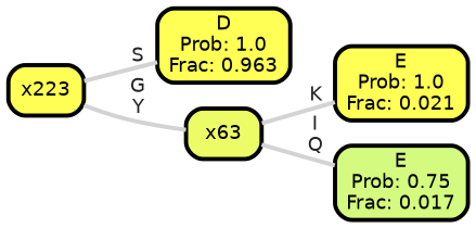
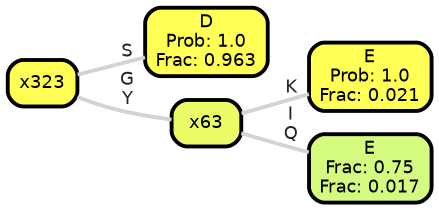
  graph {
    ranksep="0 equally"
    splines=straight
    rankdir=LR
    node [color=black fillcolor="#ffff55" fontcolor=black fontname=helvetica penwidth=3 shape=box style="filled, rounded"]
    edge [color=lightgray fontcolor=grey14 fontname=helvetica fontweight=bold penwidth=3]
    n1 [label="D\nProb: 1.0\nFrac: 0.963"]
-   n2 [fillcolor="#fefe55" label=x223]
+   n2 [fillcolor="#fefe55" label=x323]
    n3 [fillcolor="#ecfc67" label=x63]
    n4 [label="E\nProb: 1.0\nFrac: 0.021"]
-   n5 [fillcolor="#d4fa7f" label="E\nProb: 0.75\nFrac: 0.017"]
+   n5 [fillcolor="#d4fa7f" label="E\nFrac: 0.75\nFrac: 0.017"]
    subgraph sub_1 {
      rank=same
    }
    n2 -- n1 [label=" S"]
    n2 -- n3 [label=" G\n Y"]
    n3 -- n4 [label=" K"]
    n3 -- n5 [label=" I\n Q"]
  }
